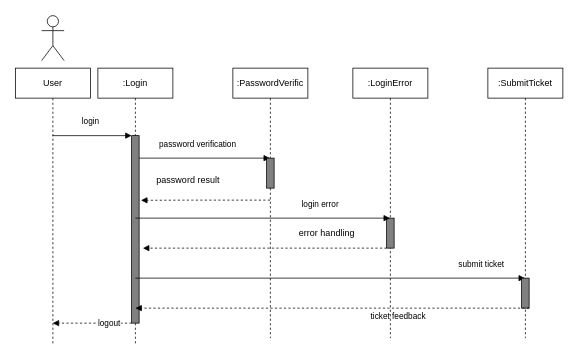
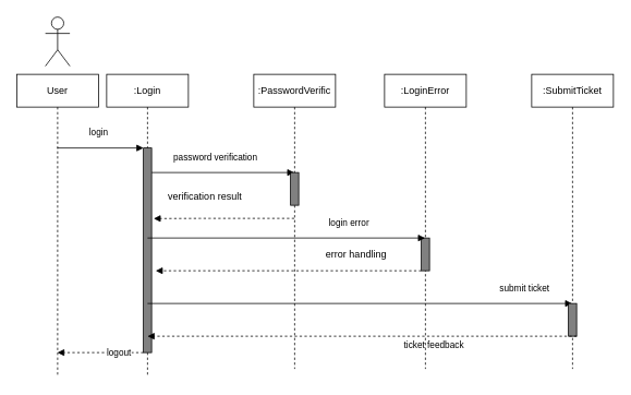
  <mxCell id="0" />
  <mxCell id="1" parent="0" />
  <mxCell id="2" value="" style="html=1;verticalAlign=bottom;labelBackgroundColor=none;endArrow=block;endFill=1;dashed=1;entryX=1.25;entryY=0.345;entryDx=0;entryDy=0;entryPerimeter=0;" parent="1" source="11" target="7" edge="1"><mxGeometry width="160" relative="1" as="geometry"><mxPoint x="340" y="250" as="sourcePoint" /><mxPoint x="180" y="250" as="targetPoint" /><Array as="points"><mxPoint x="250" y="266" /></Array></mxGeometry></mxCell>
  <mxCell id="3" value="User" style="shape=umlLifeline;perimeter=lifelinePerimeter;whiteSpace=wrap;html=1;container=1;collapsible=0;recursiveResize=0;outlineConnect=0;" parent="1" vertex="1"><mxGeometry x="20" y="90" width="100" height="370" as="geometry" /></mxCell>
  <mxCell id="4" value="" style="html=1;verticalAlign=bottom;labelBackgroundColor=none;endArrow=block;endFill=1;endSize=6;align=left;dashed=1;" parent="3" edge="1"><mxGeometry x="-0.335" relative="1" as="geometry"><mxPoint x="155" y="340" as="sourcePoint" /><mxPoint x="49.667" y="340" as="targetPoint" /><mxPoint as="offset" /><Array as="points" /></mxGeometry></mxCell>
  <mxCell id="5" value="logout" style="edgeLabel;html=1;align=center;verticalAlign=middle;resizable=0;points=[];" parent="4" vertex="1" connectable="0"><mxGeometry x="-0.411" y="-1" relative="1" as="geometry"><mxPoint as="offset" /></mxGeometry></mxCell>
  <mxCell id="6" value=":Login" style="shape=umlLifeline;perimeter=lifelinePerimeter;whiteSpace=wrap;html=1;container=1;collapsible=0;recursiveResize=0;outlineConnect=0;" parent="1" vertex="1"><mxGeometry x="130" y="90" width="100" height="370" as="geometry" /></mxCell>
  <mxCell id="7" value="" style="html=1;points=[];perimeter=orthogonalPerimeter;fillColor=#808080;" parent="6" vertex="1"><mxGeometry x="45" y="90" width="10" height="250" as="geometry" /></mxCell>
  <mxCell id="8" value="login" style="html=1;verticalAlign=bottom;labelBackgroundColor=none;endArrow=block;endFill=1;endSize=6;align=left;" parent="6" source="3" edge="1"><mxGeometry x="-0.306" y="10" relative="1" as="geometry"><mxPoint x="-90" y="90" as="sourcePoint" /><mxPoint x="45" y="90" as="targetPoint" /><mxPoint as="offset" /></mxGeometry></mxCell>
  <mxCell id="9" value="password verification" style="html=1;verticalAlign=bottom;labelBackgroundColor=none;endArrow=block;endFill=1;endSize=6;align=left;" parent="6" target="11" edge="1"><mxGeometry x="-0.714" y="10" relative="1" as="geometry"><mxPoint x="55" y="120" as="sourcePoint" /><mxPoint x="200.5" y="120" as="targetPoint" /><mxPoint as="offset" /></mxGeometry></mxCell>
  <mxCell id="10" value="submit ticket" style="html=1;verticalAlign=bottom;labelBackgroundColor=none;endArrow=block;endFill=1;endSize=6;align=left;" parent="6" target="16" edge="1"><mxGeometry x="0.652" y="10" relative="1" as="geometry"><mxPoint x="50" y="280" as="sourcePoint" /><mxPoint x="279.5" y="280" as="targetPoint" /><mxPoint as="offset" /></mxGeometry></mxCell>
  <mxCell id="11" value=":PasswordVerific" style="shape=umlLifeline;perimeter=lifelinePerimeter;whiteSpace=wrap;html=1;container=1;collapsible=0;recursiveResize=0;outlineConnect=0;" parent="1" vertex="1"><mxGeometry x="310" y="90" width="100" height="360" as="geometry" /></mxCell>
  <mxCell id="12" value="" style="html=1;points=[];perimeter=orthogonalPerimeter;fillColor=#808080;" parent="11" vertex="1"><mxGeometry x="45" y="120" width="10" height="40" as="geometry" /></mxCell>
  <mxCell id="13" value="" style="html=1;verticalAlign=bottom;labelBackgroundColor=none;endArrow=block;endFill=1;dashed=1;" parent="11" edge="1"><mxGeometry width="160" relative="1" as="geometry"><mxPoint x="205" y="240" as="sourcePoint" /><mxPoint x="-120" y="240" as="targetPoint" /></mxGeometry></mxCell>
  <mxCell id="14" value=":LoginError" style="shape=umlLifeline;perimeter=lifelinePerimeter;whiteSpace=wrap;html=1;container=1;collapsible=0;recursiveResize=0;outlineConnect=0;" parent="1" vertex="1"><mxGeometry x="470" y="90" width="100" height="360" as="geometry" /></mxCell>
  <mxCell id="15" value="" style="html=1;points=[];perimeter=orthogonalPerimeter;fillColor=#808080;" parent="14" vertex="1"><mxGeometry x="45" y="200" width="10" height="40" as="geometry" /></mxCell>
  <mxCell id="16" value=":SubmitTicket" style="shape=umlLifeline;perimeter=lifelinePerimeter;whiteSpace=wrap;html=1;container=1;collapsible=0;recursiveResize=0;outlineConnect=0;" parent="1" vertex="1"><mxGeometry x="650" y="90" width="100" height="360" as="geometry" /></mxCell>
  <mxCell id="17" value="" style="html=1;points=[];perimeter=orthogonalPerimeter;fillColor=#808080;" parent="16" vertex="1"><mxGeometry x="45" y="280" width="10" height="40" as="geometry" /></mxCell>
  <mxCell id="18" value="ticket feedback" style="html=1;verticalAlign=bottom;labelBackgroundColor=none;endArrow=block;endFill=1;endSize=6;align=left;dashed=1;" parent="16" edge="1"><mxGeometry x="-0.19" y="20" relative="1" as="geometry"><mxPoint x="55.0" y="320" as="sourcePoint" /><mxPoint x="-470" y="320" as="targetPoint" /><mxPoint as="offset" /></mxGeometry></mxCell>
- <mxCell id="19" value="password result" style="text;html=1;align=center;verticalAlign=middle;resizable=0;points=[];autosize=1;strokeColor=none;fillColor=none;" parent="1" vertex="1"><mxGeometry x="195" y="225" width="110" height="30" as="geometry" /></mxCell>
+ <mxCell id="19" value="verification result" style="text;html=1;align=center;verticalAlign=middle;resizable=0;points=[];autosize=1;strokeColor=none;fillColor=none;" parent="1" vertex="1"><mxGeometry x="195" y="225" width="110" height="30" as="geometry" /></mxCell>
  <mxCell id="20" value="login error" style="html=1;verticalAlign=bottom;labelBackgroundColor=none;endArrow=block;endFill=1;endSize=6;align=left;" parent="1" target="14" edge="1"><mxGeometry x="0.296" y="10" relative="1" as="geometry"><mxPoint x="180" y="290" as="sourcePoint" /><mxPoint x="354.5" y="290" as="targetPoint" /><mxPoint as="offset" /></mxGeometry></mxCell>
  <mxCell id="21" value="error handling" style="text;html=1;align=center;verticalAlign=middle;resizable=0;points=[];autosize=1;strokeColor=none;fillColor=none;" parent="1" vertex="1"><mxGeometry x="385" y="295" width="100" height="30" as="geometry" /></mxCell>
  <mxCell id="22" value="" style="shape=umlActor;verticalLabelPosition=bottom;verticalAlign=top;html=1;" parent="1" vertex="1"><mxGeometry x="55" y="20" width="30" height="60" as="geometry" /></mxCell>
